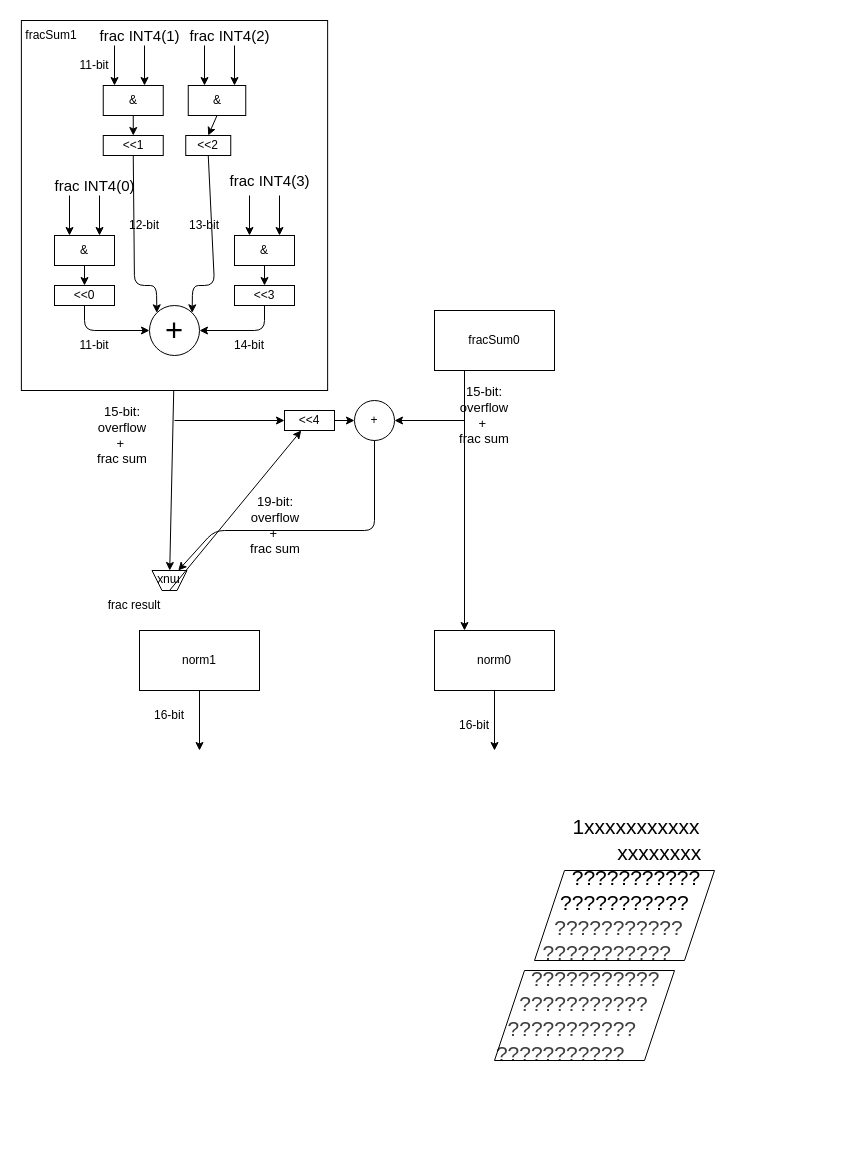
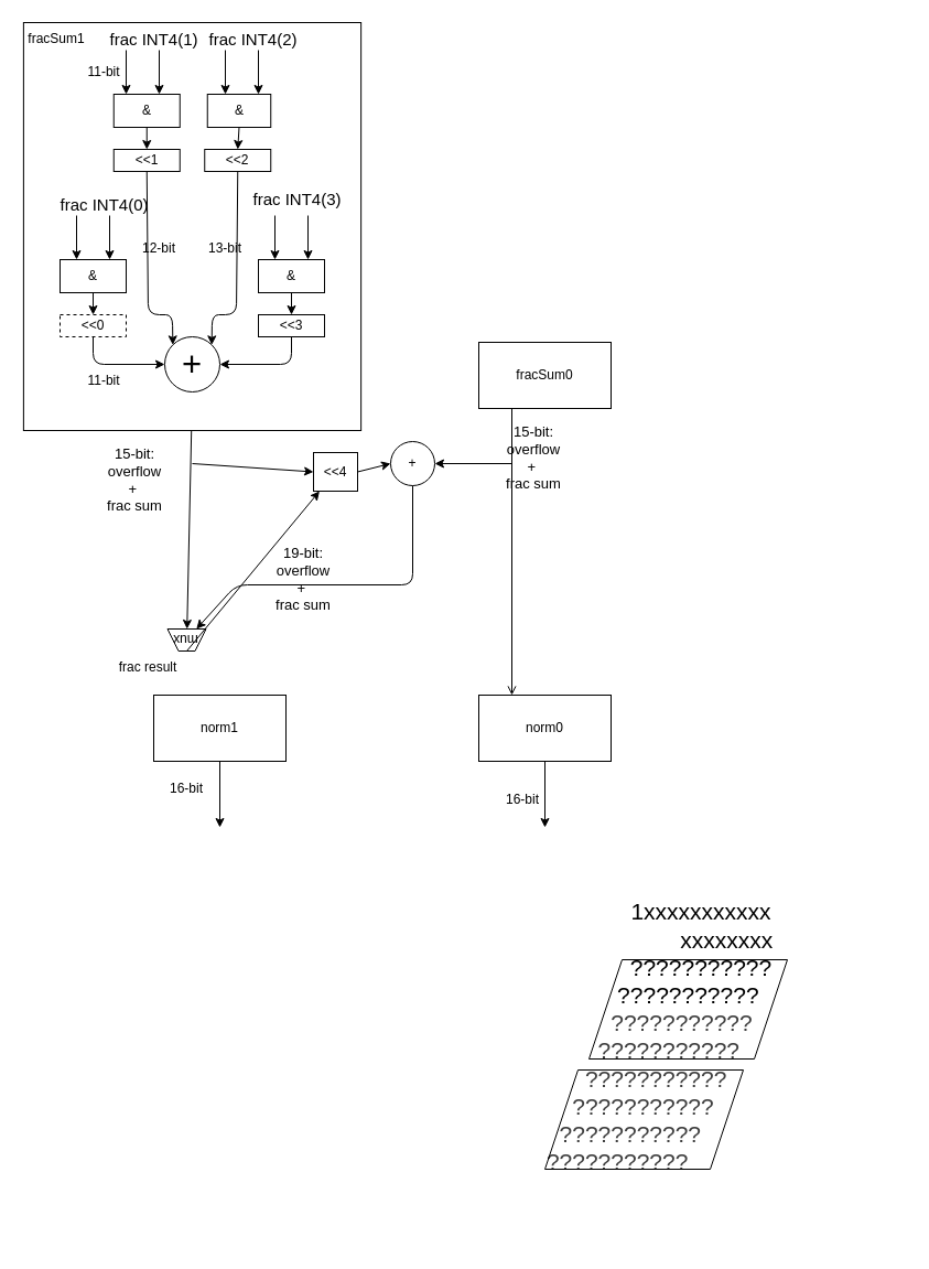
  <mxCell id="0" />
  <mxCell id="1" parent="0" />
  <mxCell id="2" style="edgeStyle=none;html=1;exitX=0.5;exitY=1;exitDx=0;exitDy=0;" parent="1" source="27" target="8" edge="1"><mxGeometry relative="1" as="geometry"><mxPoint x="169" y="370" as="sourcePoint" /></mxGeometry></mxCell>
  <mxCell id="3" value="fracSum0" style="rounded=0;whiteSpace=wrap;html=1;" parent="1" vertex="1"><mxGeometry x="434" y="310" width="120" height="60" as="geometry" /></mxCell>
  <mxCell id="4" value="+" style="ellipse;whiteSpace=wrap;html=1;aspect=fixed;" parent="1" vertex="1"><mxGeometry x="354" y="400" width="40" height="40" as="geometry" /></mxCell>
- <mxCell id="5" value="&amp;lt;&amp;lt;4" style="rounded=0;whiteSpace=wrap;html=1;" parent="1" vertex="1"><mxGeometry x="284" y="410" width="50" height="20" as="geometry" /></mxCell>
+ <mxCell id="5" value="&amp;lt;&amp;lt;4" style="rounded=0;whiteSpace=wrap;html=1;" parent="1" vertex="1"><mxGeometry x="284" y="410" width="40" height="35" as="geometry" /></mxCell>
  <mxCell id="6" value="" style="endArrow=classic;html=1;exitX=1;exitY=0.5;exitDx=0;exitDy=0;entryX=0;entryY=0.5;entryDx=0;entryDy=0;" parent="1" source="5" target="4" edge="1"><mxGeometry width="50" height="50" relative="1" as="geometry"><mxPoint x="364" y="560" as="sourcePoint" /><mxPoint x="414" y="510" as="targetPoint" /><Array as="points" /></mxGeometry></mxCell>
  <mxCell id="7" value="" style="endArrow=classic;html=1;exitX=0.5;exitY=1;exitDx=0;exitDy=0;entryX=0.25;entryY=1;entryDx=0;entryDy=0;" parent="1" source="4" target="8" edge="1"><mxGeometry width="50" height="50" relative="1" as="geometry"><mxPoint x="364" y="560" as="sourcePoint" /><mxPoint x="214" y="570" as="targetPoint" /><Array as="points"><mxPoint x="374" y="530" /><mxPoint x="214" y="530" /></Array></mxGeometry></mxCell>
  <mxCell id="8" value="mux" style="shape=trapezoid;perimeter=trapezoidPerimeter;whiteSpace=wrap;html=1;fixedSize=1;rotation=-180;size=10;" parent="1" vertex="1"><mxGeometry x="151.5" y="570" width="35" height="20" as="geometry" /></mxCell>
  <mxCell id="9" value="" style="endArrow=classic;html=1;exitX=0.5;exitY=0;exitDx=0;exitDy=0;" parent="1" source="8" target="5" edge="1"><mxGeometry width="50" height="50" relative="1" as="geometry"><mxPoint x="169" y="580" as="sourcePoint" /><mxPoint x="174" y="630" as="targetPoint" /></mxGeometry></mxCell>
  <mxCell id="10" style="edgeStyle=none;html=1;exitX=0.5;exitY=1;exitDx=0;exitDy=0;" parent="1" source="11" edge="1"><mxGeometry relative="1" as="geometry"><mxPoint x="199" y="750" as="targetPoint" /></mxGeometry></mxCell>
  <mxCell id="11" value="norm1" style="rounded=0;whiteSpace=wrap;html=1;" parent="1" vertex="1"><mxGeometry x="139" y="630" width="120" height="60" as="geometry" /></mxCell>
  <mxCell id="12" style="edgeStyle=none;html=1;exitX=0.5;exitY=1;exitDx=0;exitDy=0;" parent="1" source="13" edge="1"><mxGeometry relative="1" as="geometry"><mxPoint x="494" y="750" as="targetPoint" /></mxGeometry></mxCell>
  <mxCell id="13" value="norm0" style="rounded=0;whiteSpace=wrap;html=1;" parent="1" vertex="1"><mxGeometry x="434" y="630" width="120" height="60" as="geometry" /></mxCell>
  <mxCell id="14" value="frac result" style="text;html=1;align=center;verticalAlign=middle;whiteSpace=wrap;rounded=0;" parent="1" vertex="1"><mxGeometry x="104" y="590" width="60" height="30" as="geometry" /></mxCell>
  <mxCell id="15" value="&lt;font style=&quot;font-size: 21px;&quot;&gt;1xxxxxxxxxxx&lt;/font&gt;&lt;div&gt;&lt;font style=&quot;font-size: 21px;&quot;&gt;&amp;nbsp; &amp;nbsp; &amp;nbsp; &amp;nbsp; xxxxxxxx&lt;/font&gt;&lt;/div&gt;&lt;div&gt;&lt;font style=&quot;font-size: 21px;&quot;&gt;???????????&lt;/font&gt;&lt;/div&gt;&lt;div&gt;&lt;font style=&quot;font-size: 21px;&quot;&gt;???????????&amp;nbsp; &amp;nbsp;&amp;nbsp;&lt;/font&gt;&lt;/div&gt;&lt;div&gt;&lt;span style=&quot;color: rgb(63, 63, 63); background-color: transparent;&quot;&gt;&lt;font style=&quot;font-size: 21px;&quot;&gt;???????????&amp;nbsp; &amp;nbsp; &amp;nbsp;&amp;nbsp;&lt;/font&gt;&lt;/span&gt;&lt;/div&gt;&lt;div&gt;&lt;span style=&quot;color: rgb(63, 63, 63); background-color: transparent;&quot;&gt;&lt;font style=&quot;font-size: 21px;&quot;&gt;???????????&amp;nbsp; &amp;nbsp; &amp;nbsp; &amp;nbsp; &amp;nbsp;&amp;nbsp;&lt;/font&gt;&lt;/span&gt;&lt;/div&gt;&lt;div style=&quot;color: rgb(63, 63, 63); scrollbar-color: rgb(226, 226, 226) rgb(251, 251, 251);&quot;&gt;&lt;font style=&quot;color: rgb(63, 63, 63); scrollbar-color: rgb(226, 226, 226) rgb(251, 251, 251); font-size: 21px;&quot;&gt;???????????&amp;nbsp; &amp;nbsp; &amp;nbsp; &amp;nbsp; &amp;nbsp; &amp;nbsp; &amp;nbsp;&amp;nbsp;&lt;/font&gt;&lt;/div&gt;&lt;div style=&quot;color: rgb(63, 63, 63); scrollbar-color: rgb(226, 226, 226) rgb(251, 251, 251);&quot;&gt;&lt;font style=&quot;color: rgb(63, 63, 63); scrollbar-color: rgb(226, 226, 226) rgb(251, 251, 251); font-size: 21px;&quot;&gt;???????????&amp;nbsp; &amp;nbsp; &amp;nbsp; &amp;nbsp; &amp;nbsp; &amp;nbsp; &amp;nbsp; &amp;nbsp; &amp;nbsp;&amp;nbsp;&lt;/font&gt;&lt;/div&gt;&lt;div style=&quot;color: rgb(63, 63, 63); scrollbar-color: rgb(226, 226, 226) rgb(251, 251, 251);&quot;&gt;&lt;span style=&quot;color: rgb(63, 63, 63); scrollbar-color: rgb(226, 226, 226) rgb(251, 251, 251); background-color: transparent;&quot;&gt;&lt;font style=&quot;color: rgb(63, 63, 63); scrollbar-color: rgb(226, 226, 226) rgb(251, 251, 251); font-size: 21px;&quot;&gt;???????????&amp;nbsp; &amp;nbsp; &amp;nbsp; &amp;nbsp; &amp;nbsp; &amp;nbsp; &amp;nbsp; &amp;nbsp; &amp;nbsp; &amp;nbsp; &amp;nbsp;&amp;nbsp;&lt;/font&gt;&lt;/span&gt;&lt;/div&gt;&lt;div&gt;&lt;span style=&quot;color: rgb(63, 63, 63); font-size: 21px; background-color: transparent;&quot;&gt;???????????&amp;nbsp;&lt;/span&gt;&lt;span style=&quot;color: rgb(63, 63, 63); background-color: transparent;&quot;&gt;&lt;font style=&quot;font-size: 21px;&quot;&gt;&amp;nbsp; &amp;nbsp; &amp;nbsp; &amp;nbsp; &amp;nbsp; &amp;nbsp; &amp;nbsp; &amp;nbsp; &amp;nbsp; &amp;nbsp; &amp;nbsp; &amp;nbsp; &amp;nbsp;&lt;/font&gt;&lt;/span&gt;&lt;/div&gt;&lt;div&gt;&lt;br&gt;&lt;/div&gt;" style="text;html=1;align=center;verticalAlign=middle;whiteSpace=wrap;rounded=0;" parent="1" vertex="1"><mxGeometry x="451" y="764" width="370" height="365" as="geometry" /></mxCell>
  <mxCell id="16" value="" style="shape=parallelogram;perimeter=parallelogramPerimeter;whiteSpace=wrap;html=1;fixedSize=1;fillColor=none;size=30;" parent="1" vertex="1"><mxGeometry x="534" y="870" width="180" height="90" as="geometry" /></mxCell>
  <mxCell id="17" value="" style="shape=parallelogram;perimeter=parallelogramPerimeter;whiteSpace=wrap;html=1;fixedSize=1;fillColor=none;size=30;" parent="1" vertex="1"><mxGeometry x="494" y="970" width="180" height="90" as="geometry" /></mxCell>
  <mxCell id="18" value="&lt;font style=&quot;font-size: 13px;&quot;&gt;15-bit: overflow +&amp;nbsp;&lt;/font&gt;&lt;div&gt;&lt;font style=&quot;font-size: 13px;&quot;&gt;frac sum&lt;/font&gt;&lt;/div&gt;" style="text;html=1;align=center;verticalAlign=middle;whiteSpace=wrap;rounded=0;" parent="1" vertex="1"><mxGeometry x="91.5" y="420" width="60" height="30" as="geometry" /></mxCell>
  <mxCell id="19" value="&lt;font style=&quot;font-size: 13px;&quot;&gt;15-bit: overflow +&amp;nbsp;&lt;/font&gt;&lt;div&gt;&lt;font style=&quot;font-size: 13px;&quot;&gt;frac sum&lt;/font&gt;&lt;/div&gt;" style="text;html=1;align=center;verticalAlign=middle;whiteSpace=wrap;rounded=0;" parent="1" vertex="1"><mxGeometry x="454" y="400" width="60" height="30" as="geometry" /></mxCell>
  <mxCell id="20" value="16-bit" style="text;html=1;align=center;verticalAlign=middle;whiteSpace=wrap;rounded=0;" parent="1" vertex="1"><mxGeometry x="139" y="700" width="60" height="30" as="geometry" /></mxCell>
  <mxCell id="21" value="16-bit" style="text;html=1;align=center;verticalAlign=middle;whiteSpace=wrap;rounded=0;" parent="1" vertex="1"><mxGeometry x="444" y="710" width="60" height="30" as="geometry" /></mxCell>
  <mxCell id="22" value="" style="endArrow=classic;html=1;entryX=1;entryY=0.5;entryDx=0;entryDy=0;" parent="1" target="4" edge="1"><mxGeometry width="50" height="50" relative="1" as="geometry"><mxPoint x="464" y="420" as="sourcePoint" /><mxPoint x="374" y="570" as="targetPoint" /></mxGeometry></mxCell>
- <mxCell id="23" value="" style="endArrow=classic;html=1;exitX=0.25;exitY=1;exitDx=0;exitDy=0;entryX=0.25;entryY=0;entryDx=0;entryDy=0;" parent="1" source="3" target="13" edge="1"><mxGeometry width="50" height="50" relative="1" as="geometry"><mxPoint x="324" y="620" as="sourcePoint" /><mxPoint x="374" y="570" as="targetPoint" /></mxGeometry></mxCell>
+ <mxCell id="23" value="" style="endArrow=open;html=1;exitX=0.25;exitY=1;exitDx=0;exitDy=0;entryX=0.25;entryY=0;entryDx=0;entryDy=0;" parent="1" source="3" target="13" edge="1"><mxGeometry width="50" height="50" relative="1" as="geometry"><mxPoint x="324" y="620" as="sourcePoint" /><mxPoint x="374" y="570" as="targetPoint" /></mxGeometry></mxCell>
  <mxCell id="24" value="" style="endArrow=classic;html=1;entryX=0;entryY=0.5;entryDx=0;entryDy=0;" parent="1" target="5" edge="1"><mxGeometry width="50" height="50" relative="1" as="geometry"><mxPoint x="174" y="420" as="sourcePoint" /><mxPoint x="374" y="570" as="targetPoint" /></mxGeometry></mxCell>
  <mxCell id="25" value="&lt;font style=&quot;font-size: 13px;&quot;&gt;19-bit: overflow +&amp;nbsp;&lt;/font&gt;&lt;div&gt;&lt;font style=&quot;font-size: 13px;&quot;&gt;frac sum&lt;/font&gt;&lt;/div&gt;" style="text;html=1;align=center;verticalAlign=middle;whiteSpace=wrap;rounded=0;" parent="1" vertex="1"><mxGeometry x="245.25" y="510" width="60" height="30" as="geometry" /></mxCell>
  <mxCell id="26" value="" style="rounded=0;whiteSpace=wrap;html=1;" vertex="1" parent="1"><mxGeometry x="20.88" y="20" width="306.25" height="370" as="geometry" /></mxCell>
  <mxCell id="27" value="&lt;font style=&quot;font-size: 31px;&quot;&gt;+&lt;/font&gt;" style="ellipse;whiteSpace=wrap;html=1;aspect=fixed;" vertex="1" parent="1"><mxGeometry x="149" y="305" width="50" height="50" as="geometry" /></mxCell>
  <mxCell id="28" value="" style="endArrow=classic;html=1;entryX=0;entryY=0;entryDx=0;entryDy=0;exitX=0.5;exitY=1;exitDx=0;exitDy=0;" edge="1" parent="1" source="39"><mxGeometry width="50" height="50" relative="1" as="geometry"><mxPoint x="156" y="235" as="sourcePoint" /><mxPoint x="156.322" y="312.322" as="targetPoint" /><Array as="points"><mxPoint x="134" y="285" /><mxPoint x="156" y="285" /></Array></mxGeometry></mxCell>
  <mxCell id="29" value="" style="endArrow=classic;html=1;entryX=1;entryY=0;entryDx=0;entryDy=0;exitX=0.5;exitY=1;exitDx=0;exitDy=0;" edge="1" parent="1" source="41"><mxGeometry width="50" height="50" relative="1" as="geometry"><mxPoint x="192" y="235" as="sourcePoint" /><mxPoint x="191.678" y="312.322" as="targetPoint" /><Array as="points"><mxPoint x="214" y="285" /><mxPoint x="192" y="285" /></Array></mxGeometry></mxCell>
  <mxCell id="30" value="" style="endArrow=classic;html=1;entryX=1;entryY=0.5;entryDx=0;entryDy=0;exitX=0.5;exitY=1;exitDx=0;exitDy=0;" edge="1" parent="1" source="43"><mxGeometry width="50" height="50" relative="1" as="geometry"><mxPoint x="254" y="295" as="sourcePoint" /><mxPoint x="199" y="330" as="targetPoint" /><Array as="points"><mxPoint x="264" y="330" /></Array></mxGeometry></mxCell>
  <mxCell id="31" value="" style="endArrow=classic;html=1;entryX=0;entryY=0.5;entryDx=0;entryDy=0;exitX=0.5;exitY=1;exitDx=0;exitDy=0;" edge="1" parent="1" source="42"><mxGeometry width="50" height="50" relative="1" as="geometry"><mxPoint x="84" y="295" as="sourcePoint" /><mxPoint x="149" y="330" as="targetPoint" /><Array as="points"><mxPoint x="84" y="330" /></Array></mxGeometry></mxCell>
  <mxCell id="32" style="edgeStyle=none;html=1;exitX=0.5;exitY=1;exitDx=0;exitDy=0;entryX=0.5;entryY=0;entryDx=0;entryDy=0;" edge="1" parent="1" source="33" target="43"><mxGeometry relative="1" as="geometry" /></mxCell>
  <mxCell id="33" value="&amp;amp;" style="rounded=0;whiteSpace=wrap;html=1;" vertex="1" parent="1"><mxGeometry x="234" y="235" width="60" height="30" as="geometry" /></mxCell>
  <mxCell id="34" style="edgeStyle=none;html=1;exitX=0.5;exitY=1;exitDx=0;exitDy=0;entryX=0.5;entryY=0;entryDx=0;entryDy=0;" edge="1" parent="1" source="35" target="42"><mxGeometry relative="1" as="geometry" /></mxCell>
  <mxCell id="35" value="&amp;amp;" style="rounded=0;whiteSpace=wrap;html=1;" vertex="1" parent="1"><mxGeometry x="54" y="235" width="60" height="30" as="geometry" /></mxCell>
  <mxCell id="36" value="&amp;amp;" style="rounded=0;whiteSpace=wrap;html=1;" vertex="1" parent="1"><mxGeometry x="102.75" y="85" width="60" height="30" as="geometry" /></mxCell>
  <mxCell id="37" value="&amp;amp;" style="rounded=0;whiteSpace=wrap;html=1;" vertex="1" parent="1"><mxGeometry x="187.75" y="85" width="57.5" height="30" as="geometry" /></mxCell>
  <mxCell id="38" value="" style="endArrow=classic;html=1;exitX=0.5;exitY=1;exitDx=0;exitDy=0;entryX=0.5;entryY=0;entryDx=0;entryDy=0;" edge="1" parent="1" source="36" target="39"><mxGeometry width="50" height="50" relative="1" as="geometry"><mxPoint x="132.75" y="125" as="sourcePoint" /><mxPoint x="102.75" y="135" as="targetPoint" /><Array as="points" /></mxGeometry></mxCell>
  <mxCell id="39" value="&amp;lt;&amp;lt;1" style="rounded=0;whiteSpace=wrap;html=1;" vertex="1" parent="1"><mxGeometry x="102.75" y="135" width="60" height="20" as="geometry" /></mxCell>
  <mxCell id="40" value="" style="endArrow=classic;html=1;entryX=0.5;entryY=0;entryDx=0;entryDy=0;exitX=0.5;exitY=1;exitDx=0;exitDy=0;" edge="1" parent="1" source="37" target="41"><mxGeometry width="50" height="50" relative="1" as="geometry"><mxPoint x="215.75" y="125" as="sourcePoint" /><mxPoint x="190.75" y="202" as="targetPoint" /><Array as="points" /></mxGeometry></mxCell>
- <mxCell id="41" value="&amp;lt;&amp;lt;2" style="rounded=0;whiteSpace=wrap;html=1;" vertex="1" parent="1"><mxGeometry x="185.25" y="135" width="45" height="20" as="geometry" /></mxCell>
- <mxCell id="42" value="&amp;lt;&amp;lt;0" style="rounded=0;whiteSpace=wrap;html=1;" vertex="1" parent="1"><mxGeometry x="54" y="285" width="60" height="20" as="geometry" /></mxCell>
+ <mxCell id="41" value="&amp;lt;&amp;lt;2" style="rounded=0;whiteSpace=wrap;html=1;" vertex="1" parent="1"><mxGeometry x="185.25" y="135" width="60" height="20" as="geometry" /></mxCell>
+ <mxCell id="42" value="&amp;lt;&amp;lt;0" style="rounded=0;whiteSpace=wrap;html=1;dashed=1;" vertex="1" parent="1"><mxGeometry x="54" y="285" width="60" height="20" as="geometry" /></mxCell>
  <mxCell id="43" value="&amp;lt;&amp;lt;3" style="rounded=0;whiteSpace=wrap;html=1;" vertex="1" parent="1"><mxGeometry x="234" y="285" width="60" height="20" as="geometry" /></mxCell>
  <mxCell id="44" value="" style="endArrow=classic;html=1;entryX=0.25;entryY=0;entryDx=0;entryDy=0;" edge="1" parent="1" target="35"><mxGeometry width="50" height="50" relative="1" as="geometry"><mxPoint x="69" y="195" as="sourcePoint" /><mxPoint x="254" y="265" as="targetPoint" /></mxGeometry></mxCell>
  <mxCell id="45" value="" style="endArrow=classic;html=1;entryX=0.75;entryY=0;entryDx=0;entryDy=0;" edge="1" parent="1" target="35"><mxGeometry width="50" height="50" relative="1" as="geometry"><mxPoint x="99" y="195" as="sourcePoint" /><mxPoint x="244" y="265" as="targetPoint" /></mxGeometry></mxCell>
  <mxCell id="46" value="&lt;font style=&quot;font-size: 15px;&quot;&gt;frac INT4(0)&lt;/font&gt;" style="text;html=1;align=center;verticalAlign=middle;resizable=0;points=[];autosize=1;strokeColor=none;fillColor=none;" vertex="1" parent="1"><mxGeometry x="44" y="170" width="100" height="30" as="geometry" /></mxCell>
  <mxCell id="47" value="" style="endArrow=classic;html=1;entryX=0.25;entryY=0;entryDx=0;entryDy=0;" edge="1" parent="1"><mxGeometry width="50" height="50" relative="1" as="geometry"><mxPoint x="114" y="45" as="sourcePoint" /><mxPoint x="114" y="85" as="targetPoint" /></mxGeometry></mxCell>
  <mxCell id="48" value="" style="endArrow=classic;html=1;entryX=0.75;entryY=0;entryDx=0;entryDy=0;" edge="1" parent="1"><mxGeometry width="50" height="50" relative="1" as="geometry"><mxPoint x="144" y="45" as="sourcePoint" /><mxPoint x="144" y="85" as="targetPoint" /></mxGeometry></mxCell>
  <mxCell id="49" value="&lt;font style=&quot;font-size: 15px;&quot;&gt;frac INT4(1)&lt;/font&gt;" style="text;html=1;align=center;verticalAlign=middle;resizable=0;points=[];autosize=1;strokeColor=none;fillColor=none;" vertex="1" parent="1"><mxGeometry x="89" y="20" width="100" height="30" as="geometry" /></mxCell>
  <mxCell id="50" value="" style="endArrow=classic;html=1;entryX=0.25;entryY=0;entryDx=0;entryDy=0;" edge="1" parent="1"><mxGeometry width="50" height="50" relative="1" as="geometry"><mxPoint x="204" y="45" as="sourcePoint" /><mxPoint x="204" y="85" as="targetPoint" /></mxGeometry></mxCell>
  <mxCell id="51" value="" style="endArrow=classic;html=1;entryX=0.75;entryY=0;entryDx=0;entryDy=0;" edge="1" parent="1"><mxGeometry width="50" height="50" relative="1" as="geometry"><mxPoint x="234" y="45" as="sourcePoint" /><mxPoint x="234" y="85" as="targetPoint" /></mxGeometry></mxCell>
  <mxCell id="52" value="&lt;font style=&quot;font-size: 15px;&quot;&gt;frac INT4(2)&lt;/font&gt;" style="text;html=1;align=center;verticalAlign=middle;resizable=0;points=[];autosize=1;strokeColor=none;fillColor=none;" vertex="1" parent="1"><mxGeometry x="179" y="20" width="100" height="30" as="geometry" /></mxCell>
  <mxCell id="53" value="" style="endArrow=classic;html=1;entryX=0.25;entryY=0;entryDx=0;entryDy=0;" edge="1" parent="1"><mxGeometry width="50" height="50" relative="1" as="geometry"><mxPoint x="249" y="195" as="sourcePoint" /><mxPoint x="249" y="235" as="targetPoint" /></mxGeometry></mxCell>
  <mxCell id="54" value="" style="endArrow=classic;html=1;entryX=0.75;entryY=0;entryDx=0;entryDy=0;" edge="1" parent="1"><mxGeometry width="50" height="50" relative="1" as="geometry"><mxPoint x="279" y="195" as="sourcePoint" /><mxPoint x="279" y="235" as="targetPoint" /></mxGeometry></mxCell>
  <mxCell id="55" value="&lt;font style=&quot;font-size: 15px;&quot;&gt;frac INT4(3)&lt;/font&gt;" style="text;html=1;align=center;verticalAlign=middle;resizable=0;points=[];autosize=1;strokeColor=none;fillColor=none;" vertex="1" parent="1"><mxGeometry x="219" y="165" width="100" height="30" as="geometry" /></mxCell>
  <mxCell id="56" value="fracSum1" style="text;html=1;align=center;verticalAlign=middle;whiteSpace=wrap;rounded=0;" vertex="1" parent="1"><mxGeometry x="20.88" y="20" width="60" height="30" as="geometry" /></mxCell>
  <mxCell id="57" value="11-bit" style="text;html=1;align=center;verticalAlign=middle;whiteSpace=wrap;rounded=0;" vertex="1" parent="1"><mxGeometry x="64" y="50" width="60" height="30" as="geometry" /></mxCell>
  <mxCell id="58" value="11-bit" style="text;html=1;align=center;verticalAlign=middle;whiteSpace=wrap;rounded=0;" vertex="1" parent="1"><mxGeometry x="64" y="335" width="60" height="20" as="geometry" /></mxCell>
  <mxCell id="59" value="12-bit" style="text;html=1;align=center;verticalAlign=middle;whiteSpace=wrap;rounded=0;" vertex="1" parent="1"><mxGeometry x="114" y="210" width="60" height="30" as="geometry" /></mxCell>
  <mxCell id="60" value="13-bit" style="text;html=1;align=center;verticalAlign=middle;whiteSpace=wrap;rounded=0;" vertex="1" parent="1"><mxGeometry x="174" y="210" width="60" height="30" as="geometry" /></mxCell>
- <mxCell id="61" value="14-bit" style="text;html=1;align=center;verticalAlign=middle;whiteSpace=wrap;rounded=0;" vertex="1" parent="1"><mxGeometry x="219" y="330" width="60" height="30" as="geometry" /></mxCell>
